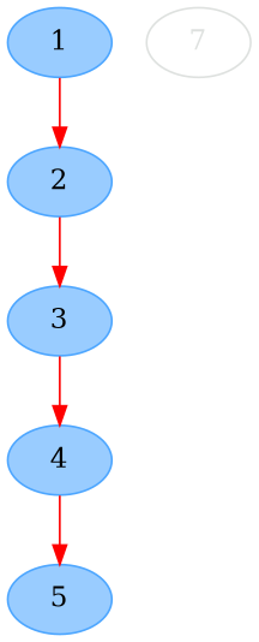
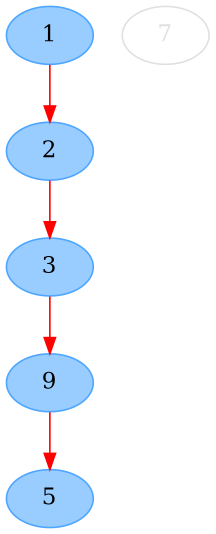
  digraph {
    node [color="#4da6ff" fillcolor="#99ccff" fontcolor=black style=filled]
    edge [color=red]
    1
    2
    3
-   4
+   4 [label=9]
    5
    7 [color="#DEE1DF" fontcolor="#DEE1DF" fillcolor="" style=""]
    1 -> 2
    2 -> 3
    3 -> 4
    4 -> 5
  }
